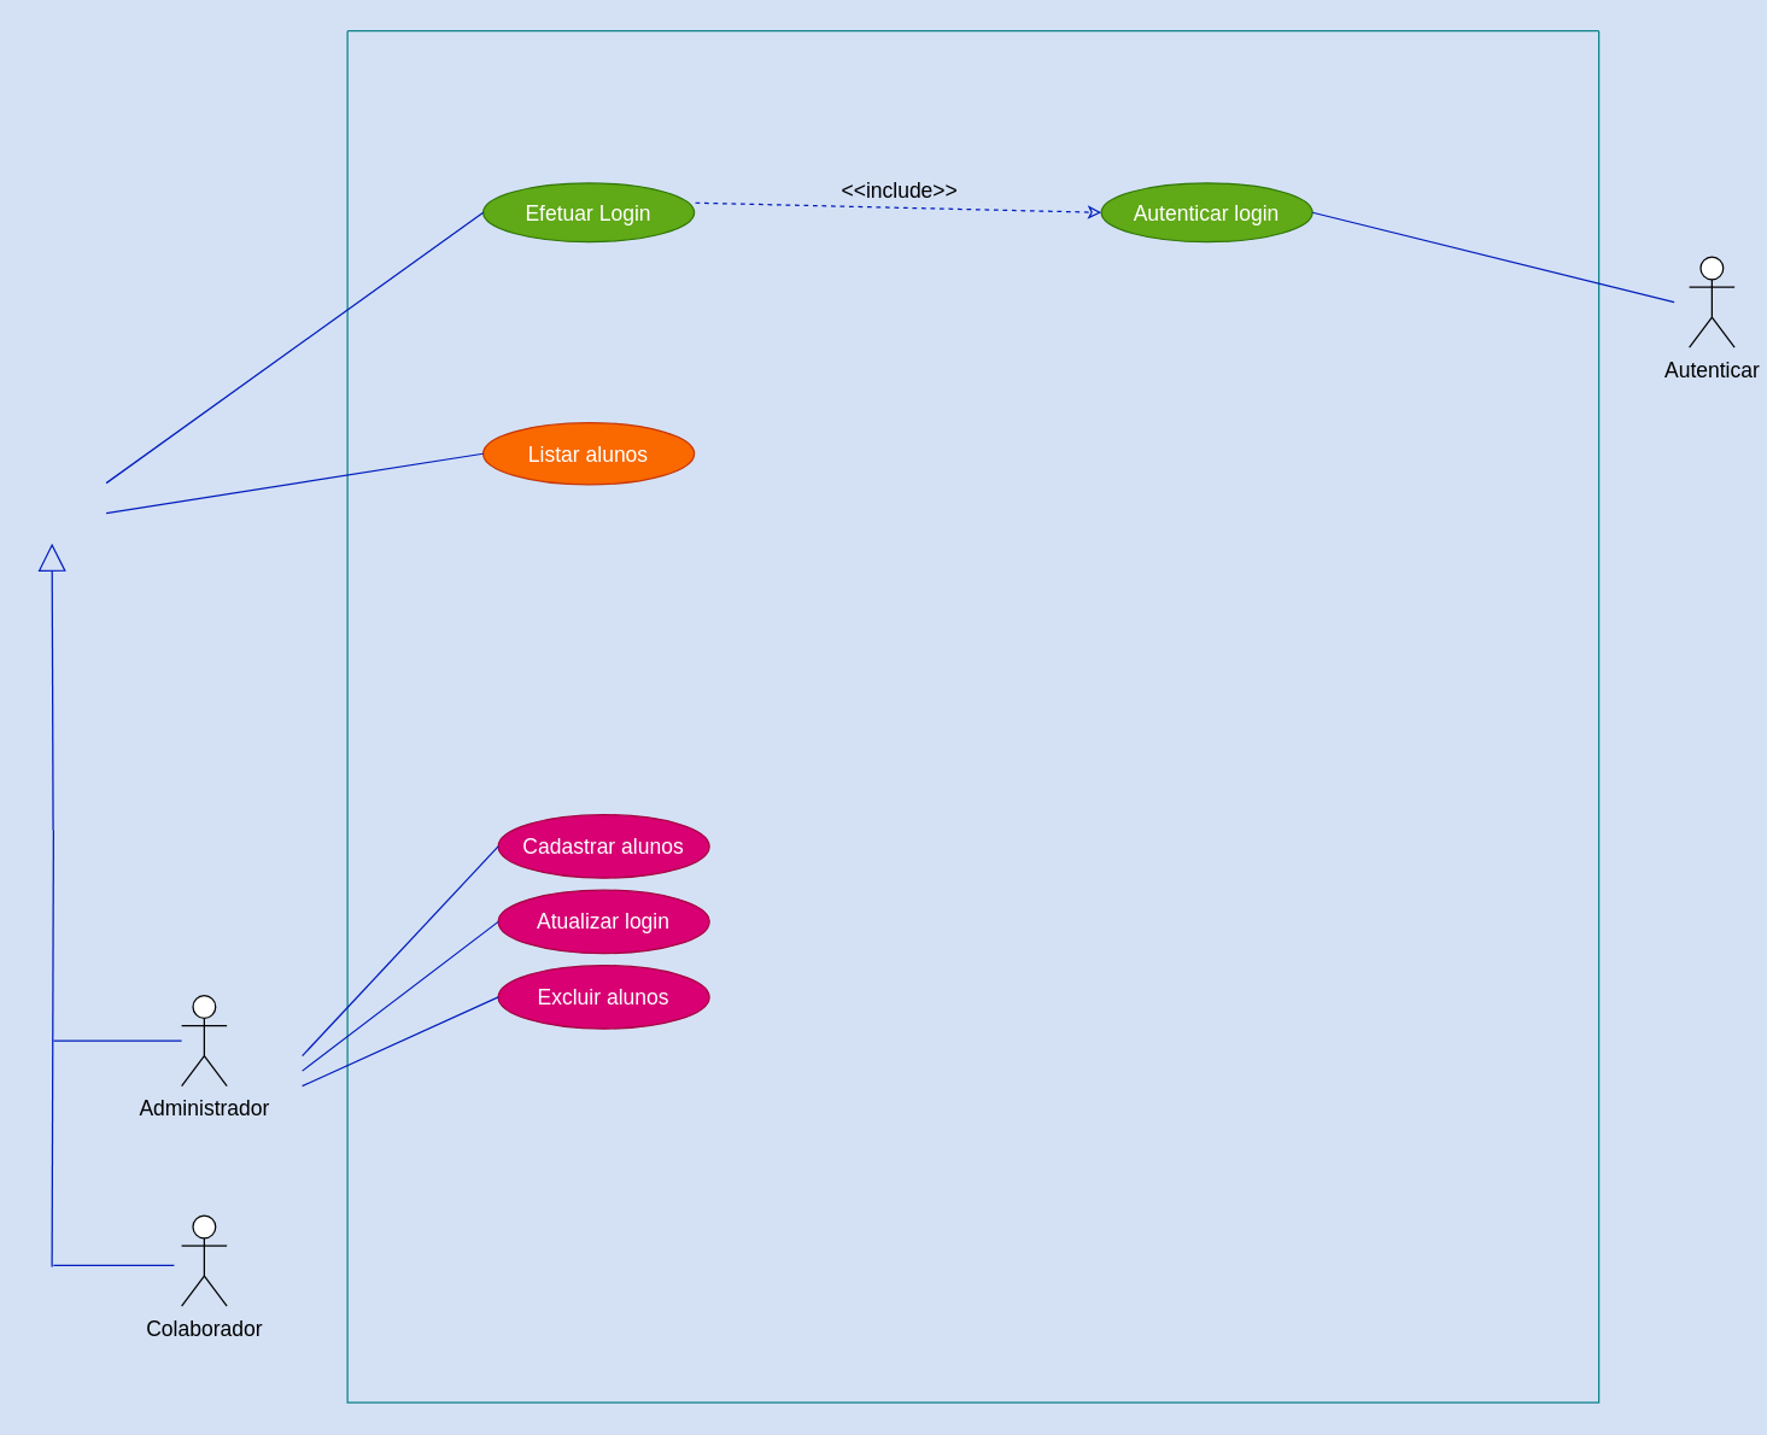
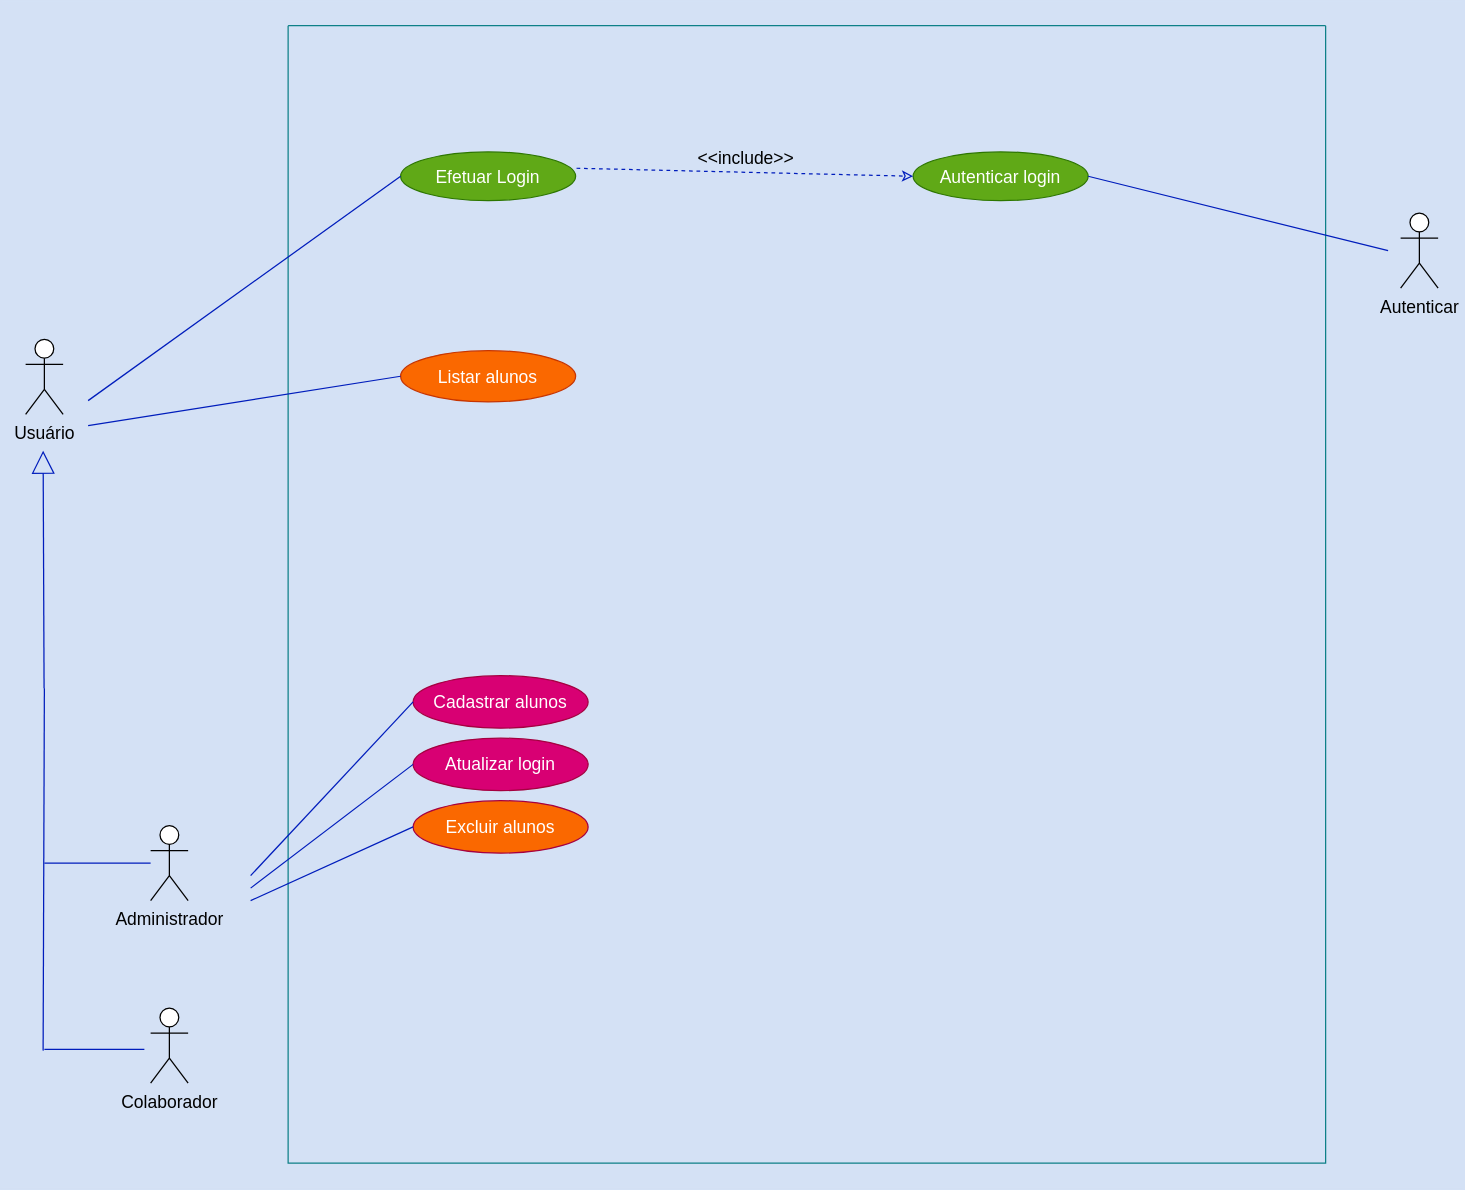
  <mxCell id="0" />
  <mxCell id="1" parent="0" />
  <mxCell id="2" value="" style="swimlane;startSize=0;swimlaneFillColor=none;fillColor=#b0e3e6;strokeColor=#0e8088;" parent="1" vertex="1"><mxGeometry x="230" y="20" width="830" height="910" as="geometry" /></mxCell>
  <mxCell id="3" value="&lt;font style=&quot;font-size: 14px&quot;&gt;Efetuar Login&lt;/font&gt;" style="ellipse;whiteSpace=wrap;html=1;fillColor=#60a917;strokeColor=#2D7600;fontColor=#ffffff;" parent="2" vertex="1"><mxGeometry x="90" y="101" width="140" height="39" as="geometry" /></mxCell>
  <mxCell id="4" value="&lt;font style=&quot;font-size: 14px&quot;&gt;Autenticar login&lt;/font&gt;" style="ellipse;whiteSpace=wrap;html=1;fillColor=#60a917;strokeColor=#2D7600;fontColor=#ffffff;" parent="2" vertex="1"><mxGeometry x="500" y="101" width="140" height="39" as="geometry" /></mxCell>
  <mxCell id="5" value="&lt;font style=&quot;font-size: 14px&quot;&gt;Cadastrar alunos&lt;br&gt;&lt;/font&gt;" style="ellipse;whiteSpace=wrap;html=1;fillColor=#d80073;strokeColor=#A50040;fontColor=#ffffff;" parent="2" vertex="1"><mxGeometry x="100" y="520" width="140" height="42" as="geometry" /></mxCell>
  <mxCell id="6" value="&lt;font style=&quot;font-size: 14px&quot;&gt;Atualizar login&lt;/font&gt;" style="ellipse;whiteSpace=wrap;html=1;fillColor=#d80073;strokeColor=#A50040;fontColor=#ffffff;" parent="2" vertex="1"><mxGeometry x="100" y="570" width="140" height="42" as="geometry" /></mxCell>
- <mxCell id="7" value="&lt;font style=&quot;font-size: 14px&quot;&gt;Excluir alunos&lt;br&gt;&lt;/font&gt;" style="ellipse;whiteSpace=wrap;html=1;fillColor=#d80073;strokeColor=#A50040;fontColor=#ffffff;" parent="2" vertex="1"><mxGeometry x="100" y="620" width="140" height="42" as="geometry" /></mxCell>
+ <mxCell id="7" value="&lt;font style=&quot;font-size: 14px&quot;&gt;Excluir alunos&lt;br&gt;&lt;/font&gt;" style="ellipse;whiteSpace=wrap;html=1;fillColor=#fa6800;strokeColor=#A50040;fontColor=#ffffff;" parent="2" vertex="1"><mxGeometry x="100" y="620" width="140" height="42" as="geometry" /></mxCell>
  <mxCell id="8" value="&lt;font style=&quot;font-size: 14px&quot;&gt;&amp;lt;&amp;lt;include&amp;gt;&amp;gt;&lt;/font&gt;" style="html=1;verticalAlign=bottom;labelBackgroundColor=none;endArrow=classic;endFill=0;dashed=1;fillColor=#0050ef;strokeColor=#001DBC;exitX=1.005;exitY=0.336;exitDx=0;exitDy=0;exitPerimeter=0;entryX=0;entryY=0.5;entryDx=0;entryDy=0;" parent="2" source="3" target="4" edge="1"><mxGeometry width="160" relative="1" as="geometry"><mxPoint x="231" y="286" as="sourcePoint" /><mxPoint x="500" y="286" as="targetPoint" /></mxGeometry></mxCell>
  <mxCell id="9" value="&lt;font style=&quot;font-size: 14px&quot; color=&quot;#FFFFFF&quot;&gt;Listar alunos&lt;br&gt;&lt;/font&gt;" style="ellipse;whiteSpace=wrap;html=1;fillColor=#fa6800;strokeColor=#C73500;fontColor=#000000;" parent="2" vertex="1"><mxGeometry x="90" y="260" width="140" height="41" as="geometry" /></mxCell>
+ <mxCell id="10" value="&lt;font style=&quot;font-size: 14px&quot;&gt;Usuário&lt;/font&gt;" style="shape=umlActor;verticalLabelPosition=bottom;verticalAlign=top;html=1;" parent="1" vertex="1"><mxGeometry x="20" y="271" width="30" height="60" as="geometry" /></mxCell>
  <mxCell id="11" value="&lt;font style=&quot;font-size: 14px&quot;&gt;Colaborador&lt;/font&gt;" style="shape=umlActor;verticalLabelPosition=bottom;verticalAlign=top;html=1;" parent="1" vertex="1"><mxGeometry x="120" y="806" width="30" height="60" as="geometry" /></mxCell>
  <mxCell id="12" value="&lt;font style=&quot;font-size: 14px&quot;&gt;Administrador&lt;/font&gt;" style="shape=umlActor;verticalLabelPosition=bottom;verticalAlign=top;html=1;" parent="1" vertex="1"><mxGeometry x="120" y="660" width="30" height="60" as="geometry" /></mxCell>
  <mxCell id="13" value="" style="endArrow=none;html=1;fillColor=#0050ef;strokeColor=#001DBC;" parent="1" edge="1"><mxGeometry width="50" height="50" relative="1" as="geometry"><mxPoint x="34" y="840" as="sourcePoint" /><mxPoint x="35" y="550" as="targetPoint" /></mxGeometry></mxCell>
  <mxCell id="14" value="" style="endArrow=none;html=1;fillColor=#0050ef;strokeColor=#001DBC;" parent="1" target="12" edge="1"><mxGeometry width="50" height="50" relative="1" as="geometry"><mxPoint x="35" y="690" as="sourcePoint" /><mxPoint x="110" y="550" as="targetPoint" /></mxGeometry></mxCell>
  <mxCell id="15" value="" style="endArrow=block;endSize=16;endFill=0;html=1;fillColor=#0050ef;strokeColor=#001DBC;" parent="1" edge="1"><mxGeometry width="160" relative="1" as="geometry"><mxPoint x="34.76" y="550" as="sourcePoint" /><mxPoint x="34" y="360" as="targetPoint" /></mxGeometry></mxCell>
  <mxCell id="16" value="&lt;font style=&quot;font-size: 14px&quot;&gt;Autenticar&lt;/font&gt;" style="shape=umlActor;verticalLabelPosition=bottom;verticalAlign=top;html=1;" parent="1" vertex="1"><mxGeometry x="1120" y="170" width="30" height="60" as="geometry" /></mxCell>
  <mxCell id="17" value="" style="endArrow=none;html=1;fillColor=#0050ef;strokeColor=#001DBC;" parent="1" edge="1"><mxGeometry width="50" height="50" relative="1" as="geometry"><mxPoint x="35" y="839" as="sourcePoint" /><mxPoint x="115" y="839" as="targetPoint" /></mxGeometry></mxCell>
  <mxCell id="18" value="" style="endArrow=none;html=1;entryX=0;entryY=0.5;entryDx=0;entryDy=0;fillColor=#0050ef;strokeColor=#001DBC;" parent="1" target="3" edge="1"><mxGeometry width="50" height="50" relative="1" as="geometry"><mxPoint x="70" y="320" as="sourcePoint" /><mxPoint x="236" y="297" as="targetPoint" /></mxGeometry></mxCell>
  <mxCell id="19" value="" style="endArrow=none;html=1;entryX=0;entryY=0.5;entryDx=0;entryDy=0;fillColor=#0050ef;strokeColor=#001DBC;" parent="1" target="5" edge="1"><mxGeometry width="50" height="50" relative="1" as="geometry"><mxPoint x="200" y="700" as="sourcePoint" /><mxPoint x="370" y="560" as="targetPoint" /></mxGeometry></mxCell>
  <mxCell id="20" value="" style="endArrow=none;html=1;entryX=0;entryY=0.5;entryDx=0;entryDy=0;fillColor=#0050ef;strokeColor=#001DBC;" parent="1" target="6" edge="1"><mxGeometry width="50" height="50" relative="1" as="geometry"><mxPoint x="200" y="710" as="sourcePoint" /><mxPoint x="380" y="570" as="targetPoint" /></mxGeometry></mxCell>
  <mxCell id="21" value="" style="endArrow=none;html=1;entryX=0;entryY=0.5;entryDx=0;entryDy=0;fillColor=#0050ef;strokeColor=#001DBC;" parent="1" target="7" edge="1"><mxGeometry width="50" height="50" relative="1" as="geometry"><mxPoint x="200" y="720" as="sourcePoint" /><mxPoint x="390" y="580" as="targetPoint" /></mxGeometry></mxCell>
  <mxCell id="22" value="" style="endArrow=none;html=1;fillColor=#0050ef;strokeColor=#001DBC;exitX=1;exitY=0.5;exitDx=0;exitDy=0;" parent="1" source="4" edge="1"><mxGeometry width="50" height="50" relative="1" as="geometry"><mxPoint x="880" y="254.5" as="sourcePoint" /><mxPoint x="1110" y="200" as="targetPoint" /></mxGeometry></mxCell>
  <mxCell id="23" value="" style="endArrow=none;html=1;entryX=0;entryY=0.5;entryDx=0;entryDy=0;fillColor=#0050ef;strokeColor=#001DBC;" parent="1" target="9" edge="1"><mxGeometry width="50" height="50" relative="1" as="geometry"><mxPoint x="70" y="340" as="sourcePoint" /><mxPoint x="330" y="260" as="targetPoint" /></mxGeometry></mxCell>
